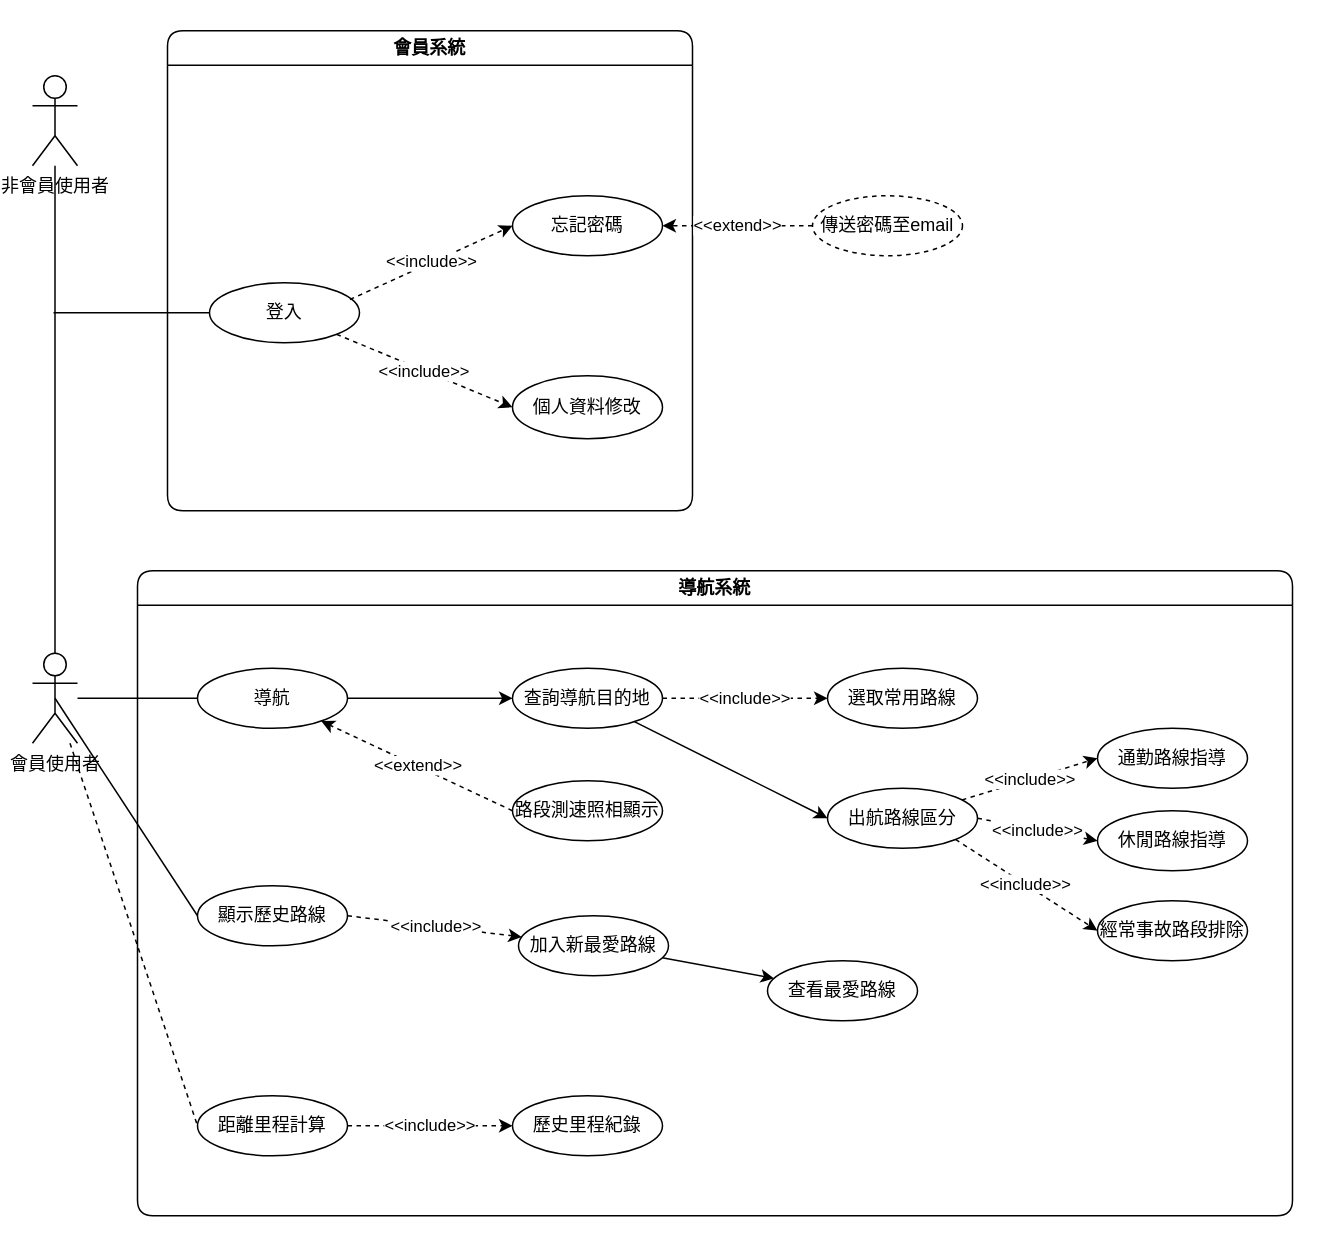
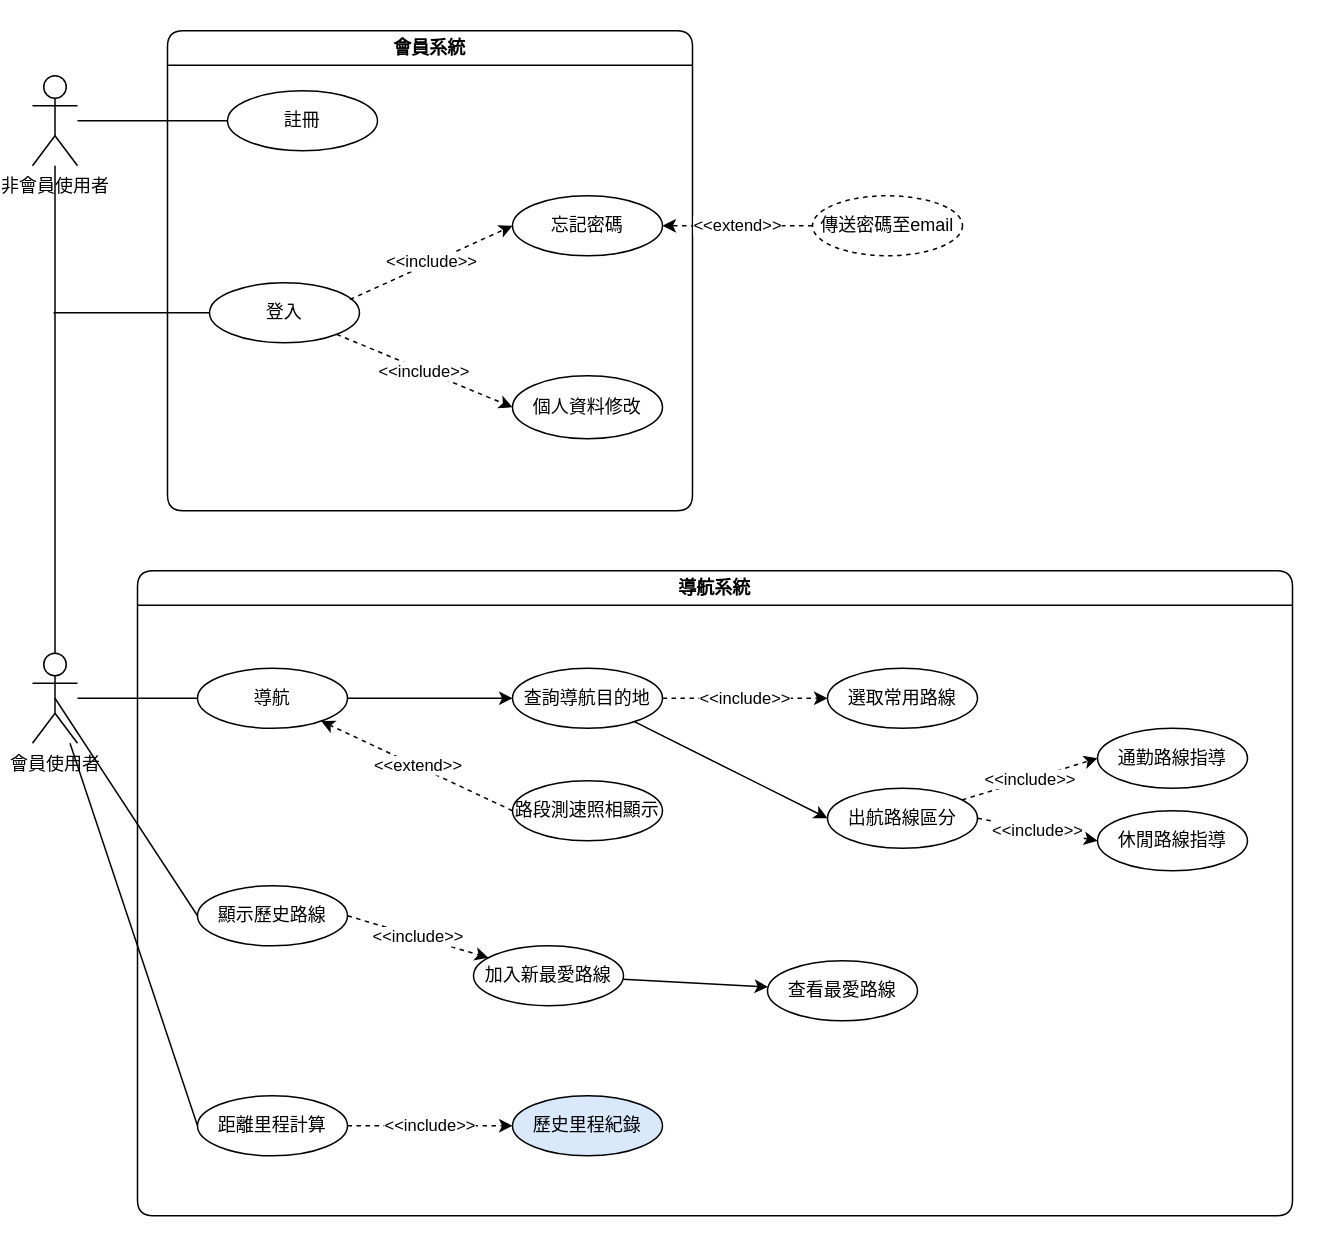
  <mxCell id="0" />
  <mxCell id="1" parent="0" />
  <mxCell id="2" value="非會員使用者" style="shape=umlActor;verticalLabelPosition=bottom;verticalAlign=top;html=1;outlineConnect=0;" vertex="1" parent="1"><mxGeometry x="20" y="50" width="30" height="60" as="geometry" /></mxCell>
  <mxCell id="3" style="rounded=0;orthogonalLoop=1;jettySize=auto;html=1;endArrow=none;endFill=0;" edge="1" parent="1" source="6" target="10"><mxGeometry relative="1" as="geometry" /></mxCell>
- <mxCell id="4" style="rounded=0;orthogonalLoop=1;jettySize=auto;html=1;endArrow=none;endFill=0;entryX=0;entryY=0.5;entryDx=0;entryDy=0;dashed=1;" edge="1" parent="1" source="6" target="34"><mxGeometry relative="1" as="geometry" /></mxCell>
+ <mxCell id="4" style="rounded=0;orthogonalLoop=1;jettySize=auto;html=1;endArrow=none;endFill=0;entryX=0;entryY=0.5;entryDx=0;entryDy=0;" edge="1" parent="1" source="6" target="34"><mxGeometry relative="1" as="geometry" /></mxCell>
  <mxCell id="5" style="rounded=0;orthogonalLoop=1;jettySize=auto;html=1;exitX=0.5;exitY=0.5;exitDx=0;exitDy=0;exitPerimeter=0;entryX=0;entryY=0.5;entryDx=0;entryDy=0;endArrow=none;endFill=0;" edge="1" parent="1" source="6" target="38"><mxGeometry relative="1" as="geometry" /></mxCell>
  <mxCell id="6" value="會員使用者" style="shape=umlActor;verticalLabelPosition=bottom;verticalAlign=top;html=1;outlineConnect=0;" vertex="1" parent="1"><mxGeometry x="20" y="435" width="30" height="60" as="geometry" /></mxCell>
+ <mxCell id="7" value="註冊" style="ellipse;whiteSpace=wrap;html=1;" vertex="1" parent="1"><mxGeometry x="150" y="60" width="100" height="40" as="geometry" /></mxCell>
  <mxCell id="8" value="" style="edgeStyle=orthogonalEdgeStyle;rounded=0;orthogonalLoop=1;jettySize=auto;html=1;" edge="1" parent="1" source="10" target="13"><mxGeometry relative="1" as="geometry" /></mxCell>
  <mxCell id="9" value="&amp;lt;&amp;lt;extend&amp;gt;&amp;gt;" style="rounded=0;orthogonalLoop=1;jettySize=auto;html=1;exitX=0;exitY=0.5;exitDx=0;exitDy=0;dashed=1;" edge="1" parent="1" source="16" target="10"><mxGeometry relative="1" as="geometry"><mxPoint x="270" y="530" as="targetPoint" /></mxGeometry></mxCell>
  <mxCell id="10" value="導航" style="ellipse;whiteSpace=wrap;html=1;" vertex="1" parent="1"><mxGeometry x="130" y="445" width="100" height="40" as="geometry" /></mxCell>
  <mxCell id="11" value="" style="rounded=0;orthogonalLoop=1;jettySize=auto;html=1;entryX=0;entryY=0.5;entryDx=0;entryDy=0;" edge="1" parent="1" source="13" target="15"><mxGeometry relative="1" as="geometry" /></mxCell>
  <mxCell id="12" value="&amp;lt;&amp;lt;include&amp;gt;&amp;gt;" style="rounded=0;orthogonalLoop=1;jettySize=auto;html=1;dashed=1;" edge="1" parent="1" source="13" target="17"><mxGeometry relative="1" as="geometry" /></mxCell>
  <mxCell id="13" value="查詢導航目的地" style="ellipse;whiteSpace=wrap;html=1;" vertex="1" parent="1"><mxGeometry x="340" y="445" width="100" height="40" as="geometry" /></mxCell>
  <mxCell id="14" value="&amp;lt;&amp;lt;include&amp;gt;&amp;gt;" style="rounded=0;orthogonalLoop=1;jettySize=auto;html=1;dashed=1;entryX=0;entryY=0.5;entryDx=0;entryDy=0;" edge="1" parent="1" source="15" target="29"><mxGeometry relative="1" as="geometry" /></mxCell>
  <mxCell id="15" value="出航路線區分" style="ellipse;whiteSpace=wrap;html=1;" vertex="1" parent="1"><mxGeometry x="550" y="525" width="100" height="40" as="geometry" /></mxCell>
  <mxCell id="16" value="路段測速照相顯示" style="ellipse;whiteSpace=wrap;html=1;" vertex="1" parent="1"><mxGeometry x="340" y="520" width="100" height="40" as="geometry" /></mxCell>
  <mxCell id="17" value="選取常用路線" style="ellipse;whiteSpace=wrap;html=1;" vertex="1" parent="1"><mxGeometry x="550" y="445" width="100" height="40" as="geometry" /></mxCell>
+ <mxCell id="18" value="" style="endArrow=none;html=1;rounded=0;endFill=0;" edge="1" parent="1" source="2" target="7"><mxGeometry width="50" height="50" relative="1" as="geometry"><mxPoint x="75" y="210" as="sourcePoint" /><mxPoint x="125" y="160" as="targetPoint" /></mxGeometry></mxCell>
  <mxCell id="19" value="會員系統" style="swimlane;whiteSpace=wrap;html=1;rounded=1;" vertex="1" parent="1"><mxGeometry x="110" y="20" width="350" height="320" as="geometry" /></mxCell>
  <mxCell id="20" value="忘記密碼" style="ellipse;whiteSpace=wrap;html=1;" vertex="1" parent="19"><mxGeometry x="230" y="110" width="100" height="40" as="geometry" /></mxCell>
  <mxCell id="21" value="登入" style="ellipse;whiteSpace=wrap;html=1;" vertex="1" parent="19"><mxGeometry x="28" y="168" width="100" height="40" as="geometry" /></mxCell>
  <mxCell id="22" value="個人資料修改" style="ellipse;whiteSpace=wrap;html=1;" vertex="1" parent="19"><mxGeometry x="230" y="230" width="100" height="42" as="geometry" /></mxCell>
  <mxCell id="23" value="&amp;lt;&amp;lt;include&amp;gt;&amp;gt;" style="endArrow=classic;html=1;rounded=0;dashed=1;entryX=0;entryY=0.5;entryDx=0;entryDy=0;exitX=0.936;exitY=0.28;exitDx=0;exitDy=0;exitPerimeter=0;" edge="1" parent="19" source="21" target="20"><mxGeometry width="50" height="50" relative="1" as="geometry"><mxPoint x="127.339" y="173.463" as="sourcePoint" /><mxPoint x="240" y="200" as="targetPoint" /></mxGeometry></mxCell>
  <mxCell id="24" value="&amp;lt;&amp;lt;include&amp;gt;&amp;gt;" style="endArrow=classic;html=1;rounded=0;dashed=1;entryX=0;entryY=0.5;entryDx=0;entryDy=0;" edge="1" parent="19" source="21" target="22"><mxGeometry width="50" height="50" relative="1" as="geometry"><mxPoint x="125.815" y="203.09" as="sourcePoint" /><mxPoint x="240" y="200" as="targetPoint" /></mxGeometry></mxCell>
  <mxCell id="25" value="" style="endArrow=none;html=1;rounded=0;" edge="1" parent="1" source="6" target="2"><mxGeometry width="50" height="50" relative="1" as="geometry"><mxPoint x="300" y="270" as="sourcePoint" /><mxPoint x="350" y="220" as="targetPoint" /></mxGeometry></mxCell>
  <mxCell id="26" value="" style="endArrow=none;html=1;rounded=0;entryX=0;entryY=0.5;entryDx=0;entryDy=0;" edge="1" parent="1" target="21"><mxGeometry width="50" height="50" relative="1" as="geometry"><mxPoint x="34" y="208" as="sourcePoint" /><mxPoint x="153" y="208" as="targetPoint" /></mxGeometry></mxCell>
  <mxCell id="27" value="&amp;lt;&amp;lt;extend&amp;gt;&amp;gt;" style="edgeStyle=orthogonalEdgeStyle;rounded=0;orthogonalLoop=1;jettySize=auto;html=1;dashed=1;" edge="1" parent="1" source="28" target="20"><mxGeometry relative="1" as="geometry" /></mxCell>
  <mxCell id="28" value="傳送密碼至email" style="ellipse;whiteSpace=wrap;html=1;dashed=1;" vertex="1" parent="1"><mxGeometry x="540" y="130" width="100" height="40" as="geometry" /></mxCell>
  <mxCell id="29" value="通勤路線指導" style="ellipse;whiteSpace=wrap;html=1;" vertex="1" parent="1"><mxGeometry x="730" y="485" width="100" height="40" as="geometry" /></mxCell>
  <mxCell id="30" value="&amp;lt;&amp;lt;include&amp;gt;&amp;gt;" style="rounded=0;orthogonalLoop=1;jettySize=auto;html=1;dashed=1;entryX=0;entryY=0.5;entryDx=0;entryDy=0;exitX=1;exitY=0.5;exitDx=0;exitDy=0;" edge="1" parent="1" source="15" target="31"><mxGeometry relative="1" as="geometry"><mxPoint x="650" y="586" as="sourcePoint" /></mxGeometry></mxCell>
  <mxCell id="31" value="休閒路線指導" style="ellipse;whiteSpace=wrap;html=1;" vertex="1" parent="1"><mxGeometry x="730" y="540" width="100" height="40" as="geometry" /></mxCell>
- <mxCell id="32" value="經常事故路段排除" style="ellipse;whiteSpace=wrap;html=1;" vertex="1" parent="1"><mxGeometry x="730" y="600" width="100" height="40" as="geometry" /></mxCell>
  <mxCell id="33" value="&amp;lt;&amp;lt;include&amp;gt;&amp;gt;" style="rounded=0;orthogonalLoop=1;jettySize=auto;html=1;dashed=1;" edge="1" parent="1" source="34" target="35"><mxGeometry relative="1" as="geometry" /></mxCell>
  <mxCell id="34" value="距離里程計算" style="ellipse;whiteSpace=wrap;html=1;" vertex="1" parent="1"><mxGeometry x="130" y="730" width="100" height="40" as="geometry" /></mxCell>
- <mxCell id="35" value="歷史里程紀錄" style="ellipse;whiteSpace=wrap;html=1;" vertex="1" parent="1"><mxGeometry x="340" y="730" width="100" height="40" as="geometry" /></mxCell>
+ <mxCell id="35" value="歷史里程紀錄" style="ellipse;whiteSpace=wrap;html=1;fillColor=#dae8fc;" vertex="1" parent="1"><mxGeometry x="340" y="730" width="100" height="40" as="geometry" /></mxCell>
  <mxCell id="36" value="導航系統" style="swimlane;whiteSpace=wrap;html=1;rounded=1;" vertex="1" parent="1"><mxGeometry x="90" y="380" width="770" height="430" as="geometry" /></mxCell>
  <mxCell id="37" value="查看最愛路線" style="ellipse;whiteSpace=wrap;html=1;" vertex="1" parent="36"><mxGeometry x="420" y="260" width="100" height="40" as="geometry" /></mxCell>
  <mxCell id="38" value="顯示歷史路線" style="ellipse;whiteSpace=wrap;html=1;" vertex="1" parent="36"><mxGeometry x="40" y="210" width="100" height="40" as="geometry" /></mxCell>
  <mxCell id="39" style="rounded=0;orthogonalLoop=1;jettySize=auto;html=1;" edge="1" parent="36" source="40" target="37"><mxGeometry relative="1" as="geometry" /></mxCell>
- <mxCell id="40" value="加入新最愛路線" style="ellipse;whiteSpace=wrap;html=1;" vertex="1" parent="36"><mxGeometry x="254" y="230" width="100" height="40" as="geometry" /></mxCell>
+ <mxCell id="40" value="加入新最愛路線" style="ellipse;whiteSpace=wrap;html=1;" vertex="1" parent="36"><mxGeometry x="224" y="250" width="100" height="40" as="geometry" /></mxCell>
  <mxCell id="41" value="&amp;lt;&amp;lt;include&amp;gt;&amp;gt;" style="rounded=0;orthogonalLoop=1;jettySize=auto;html=1;dashed=1;exitX=1;exitY=0.5;exitDx=0;exitDy=0;" edge="1" parent="36" source="38" target="40"><mxGeometry relative="1" as="geometry" /></mxCell>
- <mxCell id="42" value="&amp;lt;&amp;lt;include&amp;gt;&amp;gt;" style="rounded=0;orthogonalLoop=1;jettySize=auto;html=1;dashed=1;exitX=1;exitY=1;exitDx=0;exitDy=0;entryX=0;entryY=0.5;entryDx=0;entryDy=0;" edge="1" parent="1" source="15" target="32"><mxGeometry relative="1" as="geometry"><mxPoint x="651.51" y="698.56" as="sourcePoint" /><mxPoint x="549.999" y="639.996" as="targetPoint" /></mxGeometry></mxCell>
